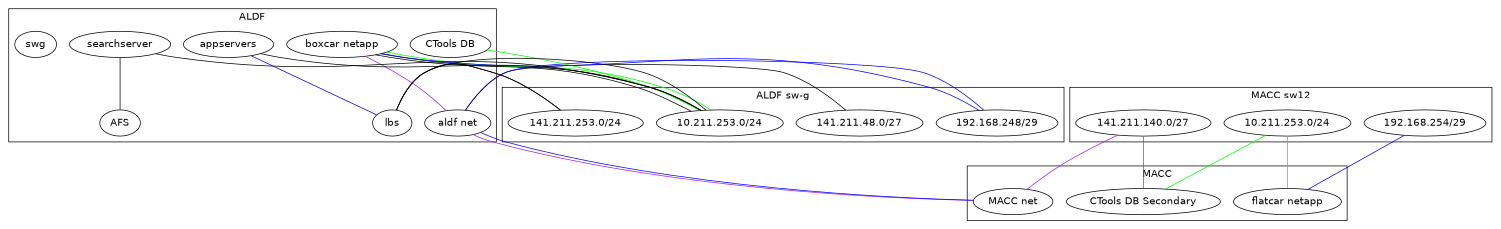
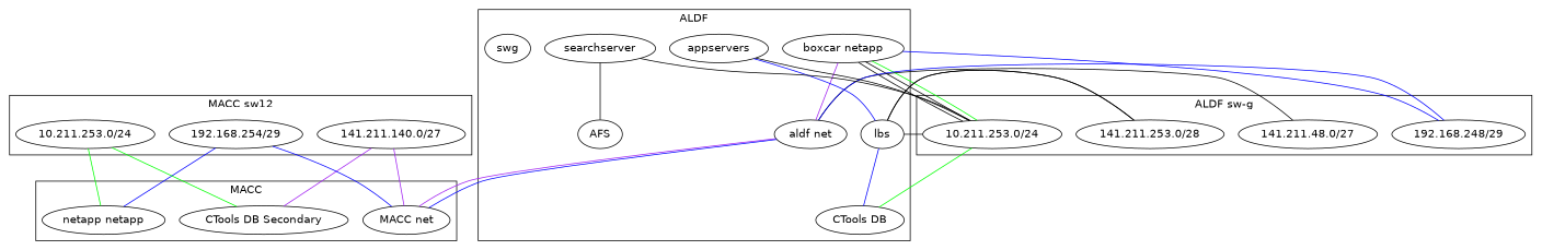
  graph {
    fontname="DejaVu Sans"
    ranksep=1.0
    node [fontname="DejaVu Sans"]
    edge [fontname="DejaVu Sans"]
    n1 [label="10.211.253.0/24"]
-   n2 [label="141.211.253.0/24"]
+   n2 [label="141.211.253.0/28"]
    n3 [label="141.211.48.0/27"]
    n4 [label="192.168.248/29"]
    n5 [label="141.211.140.0/27"]
    n6 [label="10.211.253.0/24"]
    n7 [label="192.168.254/29"]
    n8 [label="CTools DB"]
    n9 [label="boxcar netapp"]
    n10 [label="aldf net"]
    appservers
    lbs
    searchserver
    AFS
    swg
    n16 [label="CTools DB Secondary"]
-   n17 [label="flatcar netapp"]
+   n17 [label="netapp netapp"]
    n18 [label="MACC net"]
    subgraph cluster_1 {
      label="ALDF sw-g"
      n1
      n2
      n3
      n4
    }
    subgraph cluster_2 {
      label="MACC sw12"
      n5
      n6
      n7
    }
    subgraph cluster_3 {
      label=ALDF
      n8
      n9
      n10
      appservers
      lbs
      searchserver
      AFS
      swg
    }
    subgraph cluster_4 {
      label=MACC
      n16
      n17
      n18
    }
    n1 -- n9
    n1 -- n9
    n1 -- n9 [color=green]
    n2 -- lbs
    n3 -- n10
    n4 -- n10 [color=blue]
    n5 -- n16 [color=purple]
    n6 -- n17 [color=green]
    n7 -- n17 [color=blue]
    n8 -- n1 [color=green]
    n9 -- n4 [color=blue]
    n9 -- n10 [color=purple]
    n10 -- n18 [color=purple]
    n10 -- n18 [color=blue]
    appservers -- n1
    appservers -- lbs [color=blue]
    lbs -- n1
    lbs -- n2
+   lbs -- n8 [color=blue]
    searchserver -- n1
    searchserver -- AFS
    n16 -- n6 [color=green]
    n18 -- n5 [color=purple]
+   n18 -- n7 [color=blue]
  }
